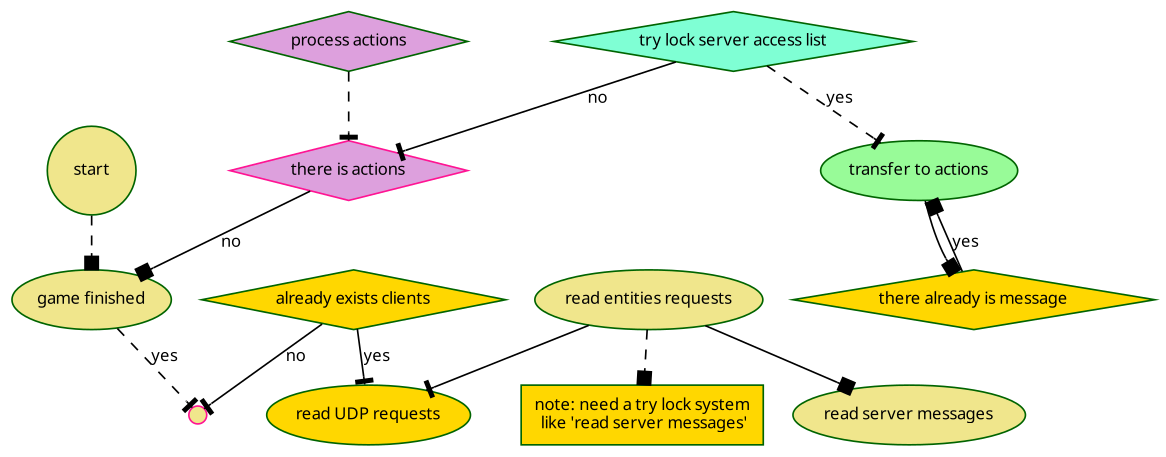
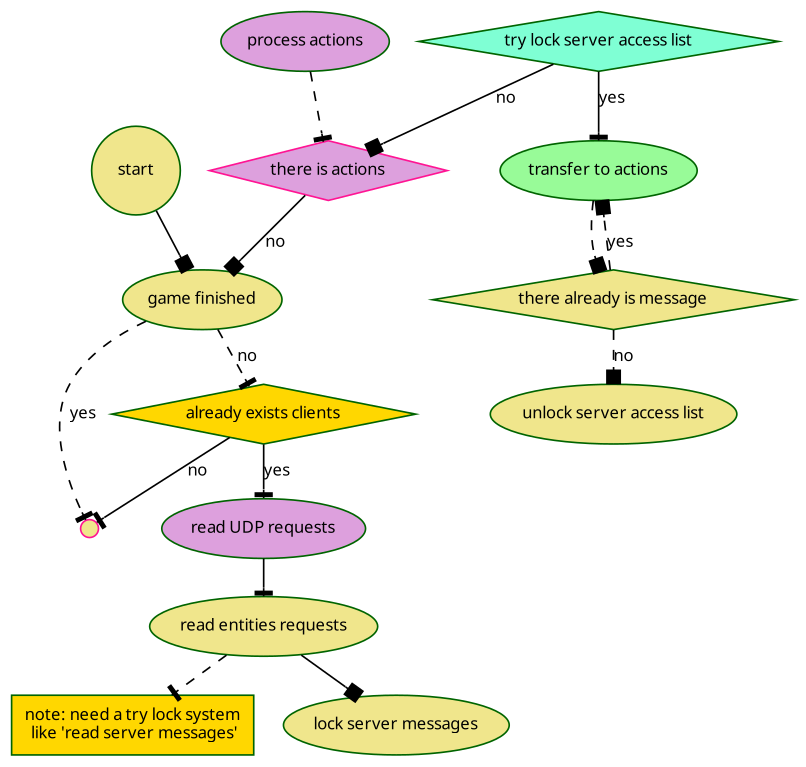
  digraph {
    fontname=Verdana
    fontsize=8
    ranksep=0.3
    node [color=darkgreen fillcolor=khaki fontname=Verdana fontsize=10 shape=ellipse style=filled]
    edge [arrowhead=tee fontname=Verdana fontsize=10 style=solid]
    start [height=0.15 shape=circle]
    "game finished"
    end [color=deeppink height=0.15 shape=point]
    "already exists clients" [fillcolor=gold shape=diamond]
-   "read UDP requests" [fillcolor=gold]
+   "read UDP requests" [fillcolor=plum]
    "read entities requests"
    "note: need a try lock system\l like 'read server messages'" [fillcolor=gold shape=record]
-   "read server messages"
+   "read server messages" [label="lock server messages"]
    "there is actions" [color=deeppink fillcolor=plum shape=diamond]
-   "process actions" [fillcolor=plum shape=diamond]
+   "process actions" [fillcolor=plum]
    "try lock server access list" [fillcolor=aquamarine shape=diamond]
    "transfer to actions" [fillcolor=palegreen]
-   "there already is message" [fillcolor=gold shape=diamond]
-   start -> "game finished" [arrowhead=box style=dashed]
+   "there already is message" [shape=diamond]
+   "unlock server access list"
+   start -> "game finished" [arrowhead=box]
    "game finished" -> end [label=yes style=dashed]
+   "game finished" -> "already exists clients" [label=no style=dashed]
    "already exists clients" -> end [label=no]
    "already exists clients" -> "read UDP requests" [label=yes]
-   "read entities requests" -> "read UDP requests"
-   "read entities requests" -> "note: need a try lock system\l like 'read server messages'" [arrowhead=box style=dashed]
+   "read UDP requests" -> "read entities requests"
+   "read entities requests" -> "note: need a try lock system\l like 'read server messages'" [style=dashed]
    "read entities requests" -> "read server messages" [arrowhead=box]
    "there is actions" -> "game finished" [arrowhead=box label=no]
    "process actions" -> "there is actions" [style=dashed]
-   "try lock server access list" -> "there is actions" [label=no]
-   "try lock server access list" -> "transfer to actions" [label=yes style=dashed]
-   "transfer to actions" -> "there already is message" [arrowhead=box]
-   "there already is message" -> "transfer to actions" [arrowhead=box label=yes]
+   "try lock server access list" -> "there is actions" [arrowhead=box label=no]
+   "try lock server access list" -> "transfer to actions" [label=yes]
+   "transfer to actions" -> "there already is message" [arrowhead=box style=dashed]
+   "there already is message" -> "transfer to actions" [arrowhead=box label=yes style=dashed]
+   "there already is message" -> "unlock server access list" [arrowhead=box label=no style=dashed]
  }
